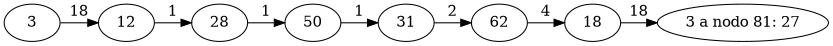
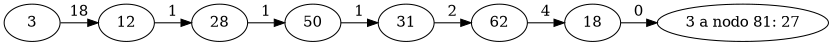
  digraph {
    edge [constraint=false]
    3
    12
    28
    50
    31
    62
    n7 [label=18]
    n8 [label="3 a nodo 81: 27"]
    3 -> 12 [label=18]
    12 -> 28 [label=1]
    28 -> 50 [label=1]
    50 -> 31 [label=1]
    31 -> 62 [label=2]
    62 -> n7 [label=4]
-   n7 -> n8 [label=18]
+   n7 -> n8 [label=0]
  }
